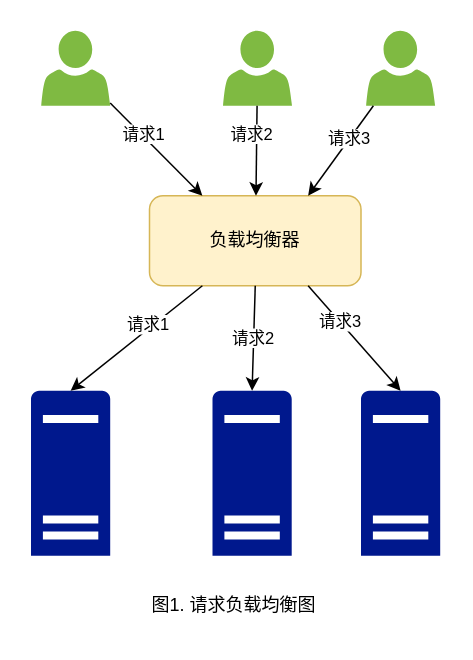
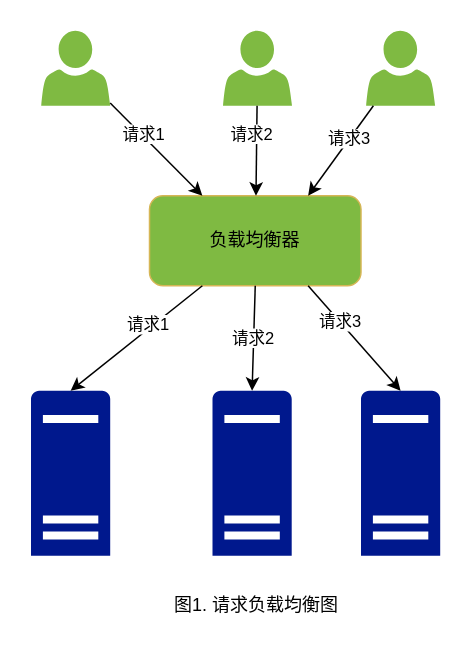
  <mxCell id="0" />
  <mxCell id="1" parent="0" />
  <mxCell id="2" value="" style="sketch=0;pointerEvents=1;shadow=0;dashed=0;html=1;strokeColor=none;labelPosition=center;verticalLabelPosition=bottom;verticalAlign=top;outlineConnect=0;align=center;shape=mxgraph.office.users.user;fillColor=#7FBA42;" vertex="1" parent="1"><mxGeometry x="26.8" y="20" width="46" height="50" as="geometry" /></mxCell>
  <mxCell id="3" value="" style="sketch=0;pointerEvents=1;shadow=0;dashed=0;html=1;strokeColor=none;labelPosition=center;verticalLabelPosition=bottom;verticalAlign=top;outlineConnect=0;align=center;shape=mxgraph.office.users.user;fillColor=#7FBA42;" vertex="1" parent="1"><mxGeometry x="148" y="20" width="46" height="50" as="geometry" /></mxCell>
  <mxCell id="4" value="" style="sketch=0;pointerEvents=1;shadow=0;dashed=0;html=1;strokeColor=none;labelPosition=center;verticalLabelPosition=bottom;verticalAlign=top;outlineConnect=0;align=center;shape=mxgraph.office.users.user;fillColor=#7FBA42;" vertex="1" parent="1"><mxGeometry x="243.4" y="20" width="46" height="50" as="geometry" /></mxCell>
- <mxCell id="5" value="负载均衡器" style="rounded=1;whiteSpace=wrap;html=1;fillColor=#fff2cc;strokeColor=#d6b656;" vertex="1" parent="1"><mxGeometry x="99" y="130" width="141" height="60" as="geometry" /></mxCell>
+ <mxCell id="5" value="负载均衡器" style="rounded=1;whiteSpace=wrap;html=1;fillColor=#7fba42;strokeColor=#d6b656;" vertex="1" parent="1"><mxGeometry x="99" y="130" width="141" height="60" as="geometry" /></mxCell>
  <mxCell id="6" value="" style="sketch=0;aspect=fixed;pointerEvents=1;shadow=0;dashed=0;html=1;strokeColor=none;labelPosition=center;verticalLabelPosition=bottom;verticalAlign=top;align=center;fillColor=#00188D;shape=mxgraph.mscae.enterprise.server_generic" vertex="1" parent="1"><mxGeometry x="20" y="260" width="52.8" height="110" as="geometry" /></mxCell>
  <mxCell id="7" value="" style="sketch=0;aspect=fixed;pointerEvents=1;shadow=0;dashed=0;html=1;strokeColor=none;labelPosition=center;verticalLabelPosition=bottom;verticalAlign=top;align=center;fillColor=#00188D;shape=mxgraph.mscae.enterprise.server_generic" vertex="1" parent="1"><mxGeometry x="141" y="260" width="52.8" height="110" as="geometry" /></mxCell>
  <mxCell id="8" value="" style="sketch=0;aspect=fixed;pointerEvents=1;shadow=0;dashed=0;html=1;strokeColor=none;labelPosition=center;verticalLabelPosition=bottom;verticalAlign=top;align=center;fillColor=#00188D;shape=mxgraph.mscae.enterprise.server_generic" vertex="1" parent="1"><mxGeometry x="240" y="260" width="52.8" height="110" as="geometry" /></mxCell>
  <mxCell id="9" value="" style="endArrow=classic;html=1;rounded=0;entryX=0.25;entryY=0;entryDx=0;entryDy=0;" edge="1" parent="1" source="2" target="5"><mxGeometry width="50" height="50" relative="1" as="geometry"><mxPoint x="-110" y="210" as="sourcePoint" /><mxPoint x="-60" y="160" as="targetPoint" /></mxGeometry></mxCell>
  <mxCell id="10" value="请求1" style="edgeLabel;html=1;align=center;verticalAlign=middle;resizable=0;points=[];" vertex="1" connectable="0" parent="9"><mxGeometry x="-0.302" y="1" relative="1" as="geometry"><mxPoint as="offset" /></mxGeometry></mxCell>
  <mxCell id="11" value="" style="endArrow=classic;html=1;rounded=0;" edge="1" parent="1" source="3"><mxGeometry width="50" height="50" relative="1" as="geometry"><mxPoint x="83" y="71" as="sourcePoint" /><mxPoint x="170" y="130" as="targetPoint" /></mxGeometry></mxCell>
  <mxCell id="12" value="请求2" style="edgeLabel;html=1;align=center;verticalAlign=middle;resizable=0;points=[];" vertex="1" connectable="0" parent="11"><mxGeometry x="-0.365" y="-4" relative="1" as="geometry"><mxPoint as="offset" /></mxGeometry></mxCell>
  <mxCell id="13" value="" style="endArrow=classic;html=1;rounded=0;entryX=0.75;entryY=0;entryDx=0;entryDy=0;" edge="1" parent="1" source="4" target="5"><mxGeometry width="50" height="50" relative="1" as="geometry"><mxPoint x="93" y="81" as="sourcePoint" /><mxPoint x="190" y="150" as="targetPoint" /></mxGeometry></mxCell>
  <mxCell id="14" value="请求3" style="edgeLabel;html=1;align=center;verticalAlign=middle;resizable=0;points=[];" vertex="1" connectable="0" parent="13"><mxGeometry x="-0.284" y="-1" relative="1" as="geometry"><mxPoint as="offset" /></mxGeometry></mxCell>
  <mxCell id="15" value="" style="endArrow=classic;html=1;rounded=0;exitX=0.25;exitY=1;exitDx=0;exitDy=0;entryX=0.5;entryY=0;entryDx=0;entryDy=0;entryPerimeter=0;" edge="1" parent="1" source="5" target="6"><mxGeometry width="50" height="50" relative="1" as="geometry"><mxPoint x="-100" y="220" as="sourcePoint" /><mxPoint x="-50" y="170" as="targetPoint" /></mxGeometry></mxCell>
  <mxCell id="16" value="请求1" style="edgeLabel;html=1;align=center;verticalAlign=middle;resizable=0;points=[];" vertex="1" connectable="0" parent="15"><mxGeometry x="-0.193" y="-3" relative="1" as="geometry"><mxPoint as="offset" /></mxGeometry></mxCell>
  <mxCell id="17" value="请求2" style="endArrow=classic;html=1;rounded=0;exitX=0.5;exitY=1;exitDx=0;exitDy=0;entryX=0.5;entryY=0;entryDx=0;entryDy=0;entryPerimeter=0;" edge="1" parent="1" source="5" target="7"><mxGeometry width="50" height="50" relative="1" as="geometry"><mxPoint x="144" y="200" as="sourcePoint" /><mxPoint x="56" y="270" as="targetPoint" /></mxGeometry></mxCell>
  <mxCell id="18" value="" style="endArrow=classic;html=1;rounded=0;exitX=0.75;exitY=1;exitDx=0;exitDy=0;entryX=0.5;entryY=0;entryDx=0;entryDy=0;entryPerimeter=0;" edge="1" parent="1" source="5" target="8"><mxGeometry width="50" height="50" relative="1" as="geometry"><mxPoint x="154" y="210" as="sourcePoint" /><mxPoint x="66" y="280" as="targetPoint" /></mxGeometry></mxCell>
  <mxCell id="19" value="请求3" style="edgeLabel;html=1;align=center;verticalAlign=middle;resizable=0;points=[];" vertex="1" connectable="0" parent="18"><mxGeometry x="-0.343" relative="1" as="geometry"><mxPoint as="offset" /></mxGeometry></mxCell>
- <mxCell id="20" value="图1. 请求负载均衡图" style="text;html=1;align=center;verticalAlign=middle;resizable=0;points=[];autosize=1;strokeColor=none;fillColor=none;" vertex="1" parent="1"><mxGeometry x="90" y="388" width="130" height="30" as="geometry" /></mxCell>
+ <mxCell id="20" value="图1. 请求负载均衡图" style="text;html=1;align=center;verticalAlign=middle;resizable=0;points=[];autosize=1;strokeColor=none;fillColor=none;" vertex="1" parent="1"><mxGeometry x="105" y="388" width="130" height="30" as="geometry" /></mxCell>
